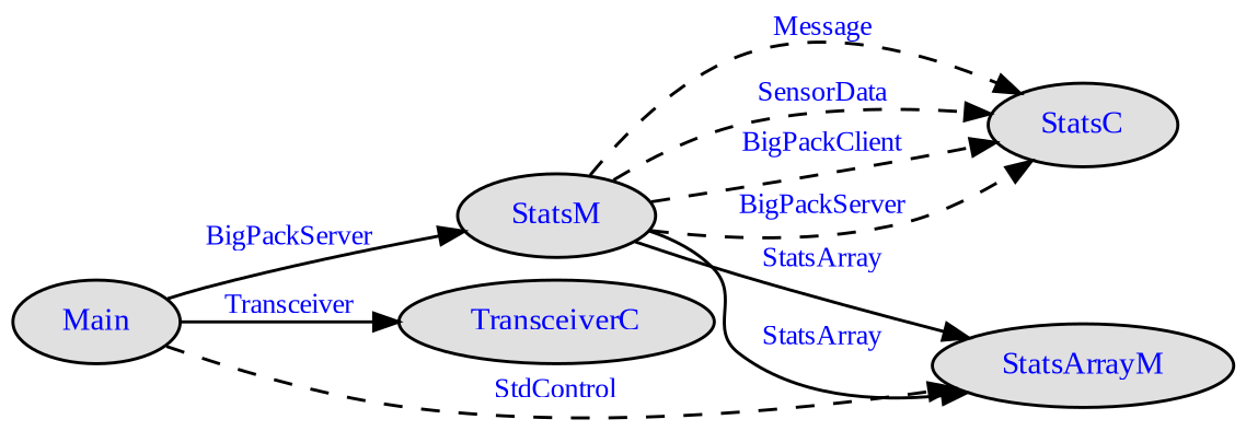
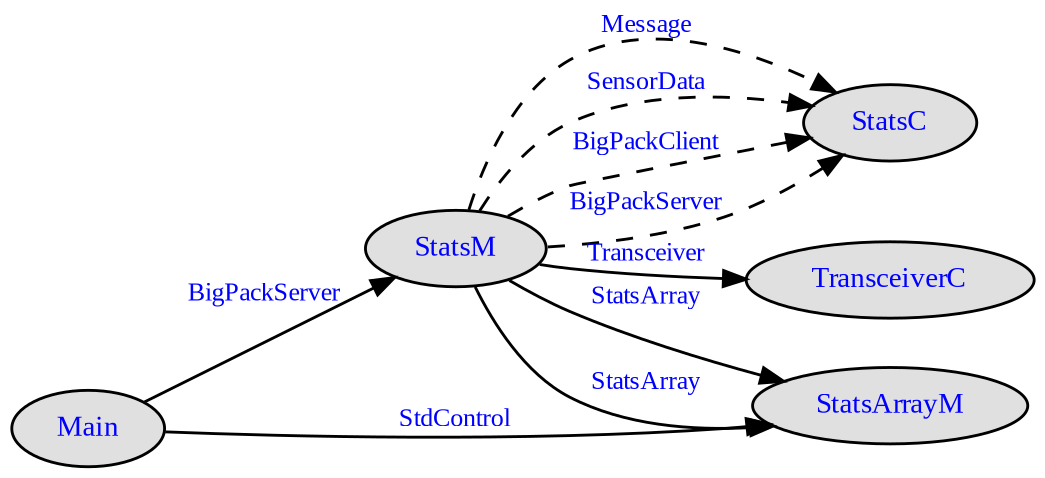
  digraph {
    fontname="Liberation Serif"
    nodesep=0.1
    rankdir=LR
    ranksep=0.0005
    node [fillcolor="#e0e0e0" fontcolor=blue fontname="Liberation Serif" fontsize=10 shape=ellipse style=filled]
    edge [arrowsize=.8 fontcolor=blue fontname="Liberation Serif" fontsize=9]
    StatsM [height=.1 width=.1]
    StatsC [height=.1 width=.1]
    TransceiverC [height=.1 width=.1]
    StatsArrayM [height=.1 width=.1]
    Main [height=.1 width=.1]
    StatsM -> StatsC [label=Message style=dashed]
    StatsM -> StatsC [label=SensorData style=dashed]
    StatsM -> StatsC [label=BigPackClient style=dashed]
    StatsM -> StatsC [label=BigPackServer style=dashed]
-   Main -> TransceiverC [label=Transceiver]
+   StatsM -> TransceiverC [label=Transceiver]
    StatsM -> StatsArrayM [label=StatsArray]
    StatsM -> StatsArrayM [label=StatsArray]
    Main -> StatsM [label=BigPackServer]
-   Main -> StatsArrayM [label=StdControl style=dashed]
+   Main -> StatsArrayM [label=StdControl]
  }
